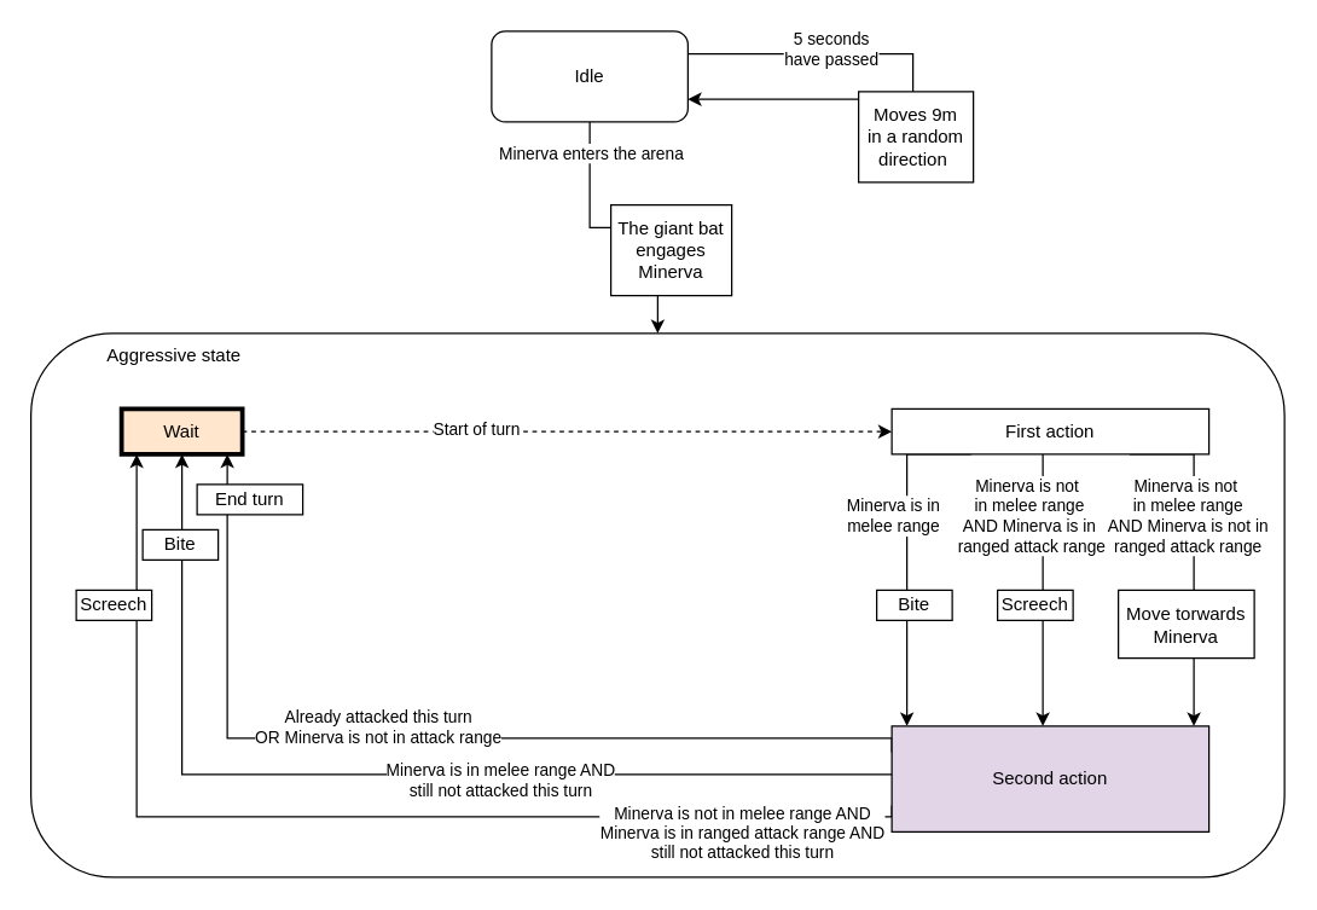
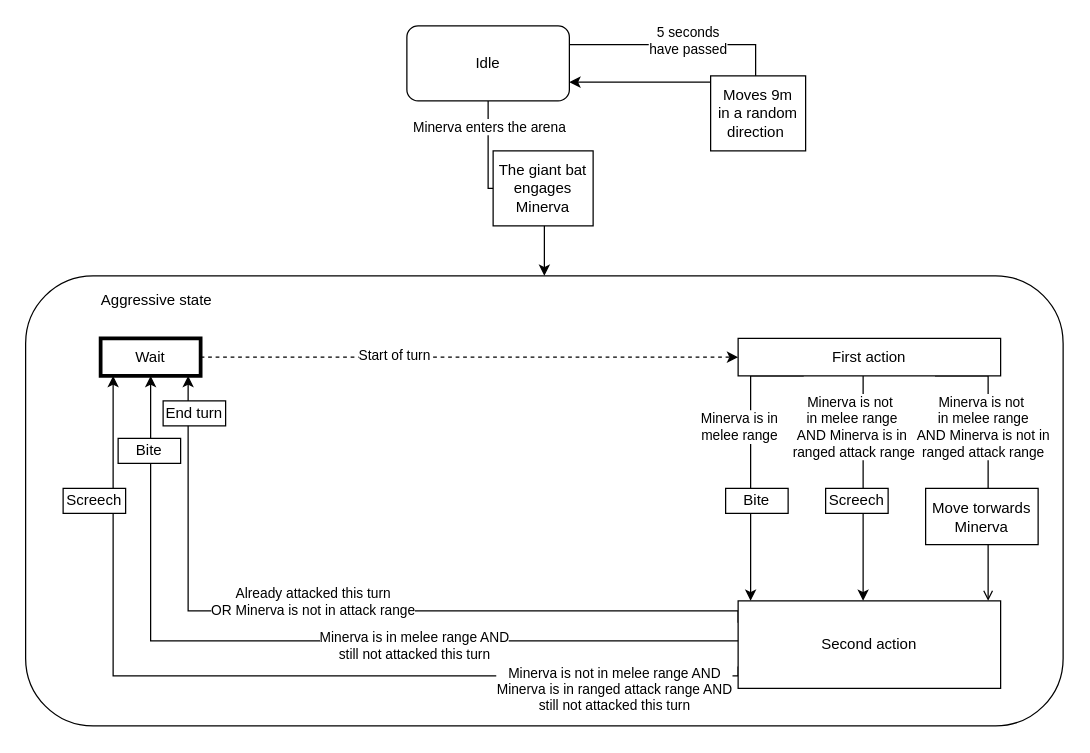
  <mxCell id="0" />
  <mxCell id="1" style="" parent="0" />
  <mxCell id="2" value="Idle" style="rounded=1;whiteSpace=wrap;html=1;" parent="1" vertex="1"><mxGeometry x="325" y="20" width="130" height="60" as="geometry" /></mxCell>
  <mxCell id="3" value="" style="rounded=1;whiteSpace=wrap;html=1;align=left;" parent="1" vertex="1"><mxGeometry x="20" y="220" width="830" height="360" as="geometry" /></mxCell>
  <mxCell id="4" value="Aggressive" style="" parent="0" />
  <mxCell id="5" style="edgeStyle=orthogonalEdgeStyle;rounded=0;orthogonalLoop=1;jettySize=auto;html=1;exitX=1;exitY=0.5;exitDx=0;exitDy=0;dashed=1;" parent="4" source="7" target="14" edge="1"><mxGeometry relative="1" as="geometry" /></mxCell>
  <mxCell id="6" value="Start of turn" style="edgeLabel;html=1;align=center;verticalAlign=middle;resizable=0;points=[];" parent="5" vertex="1" connectable="0"><mxGeometry x="-0.283" y="2" relative="1" as="geometry"><mxPoint as="offset" /></mxGeometry></mxCell>
- <mxCell id="7" value="Wait" style="rounded=0;whiteSpace=wrap;html=1;strokeColor=#000000;fillColor=#ffe6cc;strokeWidth=3;" parent="4" vertex="1"><mxGeometry x="80" y="270" width="80" height="30" as="geometry" /></mxCell>
+ <mxCell id="7" value="Wait" style="rounded=0;whiteSpace=wrap;html=1;strokeColor=#000000;fillColor=#ffffff;strokeWidth=3;" parent="4" vertex="1"><mxGeometry x="80" y="270" width="80" height="30" as="geometry" /></mxCell>
  <mxCell id="8" style="edgeStyle=orthogonalEdgeStyle;rounded=0;orthogonalLoop=1;jettySize=auto;html=1;exitX=0.25;exitY=1;exitDx=0;exitDy=0;" parent="4" source="14" edge="1"><mxGeometry relative="1" as="geometry"><mxPoint x="597" y="310" as="sourcePoint" /><mxPoint x="600" y="480" as="targetPoint" /><Array as="points"><mxPoint x="600" y="300" /><mxPoint x="600" y="480" /></Array></mxGeometry></mxCell>
  <mxCell id="9" value="Minerva is in &lt;br&gt;melee range" style="edgeLabel;html=1;align=center;verticalAlign=middle;resizable=0;points=[];" parent="8" vertex="1" connectable="0"><mxGeometry x="-0.168" y="-1" relative="1" as="geometry"><mxPoint x="-9.0" y="-10.5" as="offset" /></mxGeometry></mxCell>
  <mxCell id="10" style="edgeStyle=orthogonalEdgeStyle;rounded=0;orthogonalLoop=1;jettySize=auto;html=1;exitX=0.5;exitY=1;exitDx=0;exitDy=0;entryX=0.5;entryY=0;entryDx=0;entryDy=0;" parent="4" edge="1"><mxGeometry relative="1" as="geometry"><mxPoint x="690" y="300" as="sourcePoint" /><mxPoint x="690" y="480" as="targetPoint" /></mxGeometry></mxCell>
  <mxCell id="11" value="Minerva is not&amp;nbsp;&lt;br&gt;in melee range&lt;br&gt;AND Minerva is&amp;nbsp;in&lt;br&gt;&amp;nbsp;ranged attack range" style="edgeLabel;html=1;align=center;verticalAlign=middle;resizable=0;points=[];" parent="10" vertex="1" connectable="0"><mxGeometry x="-0.703" y="1" relative="1" as="geometry"><mxPoint x="-11" y="13.14" as="offset" /></mxGeometry></mxCell>
- <mxCell id="12" style="edgeStyle=orthogonalEdgeStyle;rounded=0;orthogonalLoop=1;jettySize=auto;html=1;exitX=0.75;exitY=1;exitDx=0;exitDy=0;" parent="4" source="14" target="21" edge="1"><mxGeometry relative="1" as="geometry"><Array as="points"><mxPoint x="790" y="300" /></Array></mxGeometry></mxCell>
+ <mxCell id="12" style="edgeStyle=orthogonalEdgeStyle;rounded=0;orthogonalLoop=1;jettySize=auto;html=1;exitX=0.75;exitY=1;exitDx=0;exitDy=0;endArrow=open;" parent="4" source="14" target="21" edge="1"><mxGeometry relative="1" as="geometry"><Array as="points"><mxPoint x="790" y="300" /></Array></mxGeometry></mxCell>
  <mxCell id="13" value="Minerva is not&amp;nbsp;&lt;br&gt;in melee range&lt;br&gt;AND Minerva is not in &lt;br&gt;ranged attack range" style="edgeLabel;html=1;align=center;verticalAlign=middle;resizable=0;points=[];" parent="12" vertex="1" connectable="0"><mxGeometry x="-0.369" y="-1" relative="1" as="geometry"><mxPoint x="-4.0" y="12.5" as="offset" /></mxGeometry></mxCell>
  <mxCell id="14" value="First action" style="rounded=0;whiteSpace=wrap;html=1;strokeColor=#000000;fillColor=#ffffff;" parent="4" vertex="1"><mxGeometry x="590" y="270" width="210" height="30" as="geometry" /></mxCell>
  <mxCell id="15" style="edgeStyle=orthogonalEdgeStyle;rounded=0;orthogonalLoop=1;jettySize=auto;html=1;exitX=0;exitY=0.25;exitDx=0;exitDy=0;" parent="4" source="21" edge="1"><mxGeometry relative="1" as="geometry"><mxPoint x="150" y="300" as="targetPoint" /><Array as="points"><mxPoint x="150" y="488" /></Array></mxGeometry></mxCell>
  <mxCell id="16" value="Already attacked this turn&lt;br&gt;OR Minerva is not in attack range" style="edgeLabel;html=1;align=center;verticalAlign=middle;resizable=0;points=[];" parent="15" vertex="1" connectable="0"><mxGeometry x="-0.374" y="-3" relative="1" as="geometry"><mxPoint x="-150.5" y="-5" as="offset" /></mxGeometry></mxCell>
  <mxCell id="17" style="edgeStyle=orthogonalEdgeStyle;rounded=0;orthogonalLoop=1;jettySize=auto;html=1;exitX=0;exitY=0.75;exitDx=0;exitDy=0;entryX=0.5;entryY=1;entryDx=0;entryDy=0;" parent="4" target="7" edge="1"><mxGeometry relative="1" as="geometry"><mxPoint x="610" y="535" as="sourcePoint" /><mxPoint x="120" y="310" as="targetPoint" /><Array as="points"><mxPoint x="610" y="512" /><mxPoint x="120" y="512" /></Array></mxGeometry></mxCell>
  <mxCell id="18" value="Minerva is in melee range AND&lt;br&gt;still not attacked this turn" style="edgeLabel;html=1;align=center;verticalAlign=middle;resizable=0;points=[];" parent="17" vertex="1" connectable="0"><mxGeometry x="-0.462" y="-1" relative="1" as="geometry"><mxPoint x="-108" y="4.0" as="offset" /></mxGeometry></mxCell>
  <mxCell id="19" style="edgeStyle=orthogonalEdgeStyle;rounded=0;orthogonalLoop=1;jettySize=auto;html=1;exitX=0;exitY=0.75;exitDx=0;exitDy=0;" parent="4" source="21" edge="1"><mxGeometry relative="1" as="geometry"><mxPoint x="90" y="300" as="targetPoint" /><Array as="points"><mxPoint x="590" y="540" /><mxPoint x="90" y="540" /></Array></mxGeometry></mxCell>
  <mxCell id="20" value="Minerva is not in melee range AND&lt;br&gt;Minerva is in ranged attack range AND&lt;br&gt;still not attacked this turn" style="edgeLabel;html=1;align=center;verticalAlign=middle;resizable=0;points=[];" parent="19" vertex="1" connectable="0"><mxGeometry x="-0.541" y="-1" relative="1" as="geometry"><mxPoint x="64.5" y="11" as="offset" /></mxGeometry></mxCell>
- <mxCell id="21" value="Second action" style="rounded=0;whiteSpace=wrap;html=1;strokeColor=#000000;fillColor=#e1d5e7;" parent="4" vertex="1"><mxGeometry x="590" y="480" width="210" height="70" as="geometry" /></mxCell>
+ <mxCell id="21" value="Second action" style="rounded=0;whiteSpace=wrap;html=1;strokeColor=#000000;fillColor=#ffffff;" parent="4" vertex="1"><mxGeometry x="590" y="480" width="210" height="70" as="geometry" /></mxCell>
  <mxCell id="22" style="edgeStyle=orthogonalEdgeStyle;rounded=0;orthogonalLoop=1;jettySize=auto;html=1;exitX=0.5;exitY=1;exitDx=0;exitDy=0;" parent="4" source="33" target="33" edge="1"><mxGeometry relative="1" as="geometry" /></mxCell>
  <mxCell id="23" style="edgeStyle=orthogonalEdgeStyle;rounded=0;orthogonalLoop=1;jettySize=auto;html=1;exitX=1;exitY=0.25;exitDx=0;exitDy=0;entryX=1;entryY=0.75;entryDx=0;entryDy=0;" parent="4" source="2" target="2" edge="1"><mxGeometry relative="1" as="geometry"><Array as="points"><mxPoint x="604" y="35" /><mxPoint x="604" y="65" /></Array></mxGeometry></mxCell>
  <mxCell id="24" value="5 seconds&lt;br&gt;have passed" style="edgeLabel;html=1;align=center;verticalAlign=middle;resizable=0;points=[];" parent="23" vertex="1" connectable="0"><mxGeometry x="-0.426" y="4" relative="1" as="geometry"><mxPoint as="offset" /></mxGeometry></mxCell>
  <mxCell id="25" value="Tags" parent="0" />
  <mxCell id="26" value="Bite" style="text;html=1;align=center;verticalAlign=middle;whiteSpace=wrap;rounded=0;fillColor=#ffffff;strokeColor=#000000;" parent="25" vertex="1"><mxGeometry x="580" y="390" width="50" height="20" as="geometry" /></mxCell>
  <mxCell id="27" value="Move torwards &lt;br&gt;Minerva" style="text;html=1;align=center;verticalAlign=middle;whiteSpace=wrap;rounded=0;fillColor=#ffffff;strokeColor=#000000;" parent="25" vertex="1"><mxGeometry x="740" y="390" width="90" height="45" as="geometry" /></mxCell>
  <mxCell id="28" style="edgeStyle=orthogonalEdgeStyle;rounded=0;orthogonalLoop=1;jettySize=auto;html=1;exitX=0.5;exitY=1;exitDx=0;exitDy=0;entryX=0.5;entryY=0;entryDx=0;entryDy=0;" parent="25" source="2" target="3" edge="1"><mxGeometry relative="1" as="geometry"><mxPoint x="190" y="170" as="targetPoint" /></mxGeometry></mxCell>
  <mxCell id="29" value="Minerva enters the arena" style="edgeLabel;html=1;align=center;verticalAlign=middle;resizable=0;points=[];" parent="28" vertex="1" connectable="0"><mxGeometry x="-0.646" y="-1" relative="1" as="geometry"><mxPoint x="1" y="-13" as="offset" /></mxGeometry></mxCell>
- <mxCell id="30" value="Aggressive state" style="text;html=1;strokeColor=none;fillColor=none;align=center;verticalAlign=middle;whiteSpace=wrap;rounded=0;" parent="25" vertex="1"><mxGeometry x="60" y="225" width="110" height="20" as="geometry" /></mxCell>
- <mxCell id="31" value="The giant bat engages Minerva" style="text;html=1;align=center;verticalAlign=middle;whiteSpace=wrap;rounded=0;strokeColor=#000000;fillColor=#FFFFFF;" parent="25" vertex="1"><mxGeometry x="404" y="135" width="80" height="60" as="geometry" /></mxCell>
+ <mxCell id="30" value="Aggressive state" style="text;html=1;strokeColor=none;fillColor=none;align=center;verticalAlign=middle;whiteSpace=wrap;rounded=0;" parent="25" vertex="1"><mxGeometry x="70" y="230" width="110" height="20" as="geometry" /></mxCell>
+ <mxCell id="31" value="The giant bat engages Minerva" style="text;html=1;align=center;verticalAlign=middle;whiteSpace=wrap;rounded=0;strokeColor=#000000;fillColor=#FFFFFF;" parent="25" vertex="1"><mxGeometry x="394" y="120" width="80" height="60" as="geometry" /></mxCell>
  <mxCell id="32" value="Bite" style="text;html=1;align=center;verticalAlign=middle;whiteSpace=wrap;rounded=0;fillColor=#ffffff;strokeColor=#000000;" parent="25" vertex="1"><mxGeometry x="94" y="350" width="50" height="20" as="geometry" /></mxCell>
- <mxCell id="33" value="End turn" style="text;html=1;align=center;verticalAlign=middle;whiteSpace=wrap;rounded=0;fillColor=#ffffff;strokeColor=#000000;" parent="25" vertex="1"><mxGeometry x="130" y="320" width="70" height="20" as="geometry" /></mxCell>
+ <mxCell id="33" value="End turn" style="text;html=1;align=center;verticalAlign=middle;whiteSpace=wrap;rounded=0;fillColor=#ffffff;strokeColor=#000000;" parent="25" vertex="1"><mxGeometry x="130" y="320" width="50" height="20" as="geometry" /></mxCell>
  <mxCell id="34" value="Screech" style="text;html=1;align=center;verticalAlign=middle;whiteSpace=wrap;rounded=0;fillColor=#ffffff;strokeColor=#000000;" parent="25" vertex="1"><mxGeometry x="660" y="390" width="50" height="20" as="geometry" /></mxCell>
  <mxCell id="35" value="Screech" style="text;html=1;align=center;verticalAlign=middle;whiteSpace=wrap;rounded=0;fillColor=#ffffff;strokeColor=#000000;" parent="25" vertex="1"><mxGeometry x="50" y="390" width="50" height="20" as="geometry" /></mxCell>
  <mxCell id="36" value="Moves 9m&lt;br&gt;in a random direction&amp;nbsp;" style="text;html=1;align=center;verticalAlign=middle;whiteSpace=wrap;rounded=0;fillColor=#ffffff;strokeColor=#000000;" parent="25" vertex="1"><mxGeometry x="568" y="60" width="76" height="60" as="geometry" /></mxCell>
